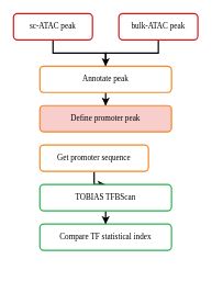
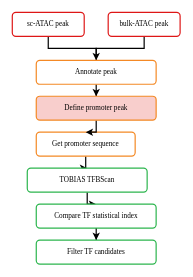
  <mxCell id="0" />
  <mxCell id="1" parent="0" />
  <mxCell id="2" value="" style="edgeStyle=orthogonalEdgeStyle;rounded=0;orthogonalLoop=1;jettySize=auto;html=1;strokeWidth=2;" edge="1" parent="1" source="3" target="13"><mxGeometry relative="1" as="geometry" /></mxCell>
  <mxCell id="3" value="Get promoter sequence" style="whiteSpace=wrap;html=1;rounded=1;shadow=0;labelBackgroundColor=none;strokeWidth=2;fontFamily=Verdana;fontSize=12;align=center;strokeColor=#f48925;" parent="1" vertex="1"><mxGeometry x="60" y="220" width="165" height="40" as="geometry" /></mxCell>
  <mxCell id="4" value="" style="edgeStyle=orthogonalEdgeStyle;rounded=0;orthogonalLoop=1;jettySize=auto;html=1;strokeWidth=2;endArrow=none;" edge="1" parent="1" source="5" target="9"><mxGeometry relative="1" as="geometry" /></mxCell>
  <mxCell id="5" value="sc-ATAC peak" style="whiteSpace=wrap;html=1;rounded=1;shadow=0;labelBackgroundColor=none;strokeWidth=2;fontFamily=Verdana;fontSize=12;align=center;strokeColor=#de1717;" parent="1" vertex="1"><mxGeometry x="20" y="20" width="120" height="40" as="geometry" /></mxCell>
  <mxCell id="6" value="" style="edgeStyle=orthogonalEdgeStyle;rounded=0;orthogonalLoop=1;jettySize=auto;html=1;strokeWidth=2;endSize=6;" edge="1" parent="1" source="7" target="9"><mxGeometry relative="1" as="geometry" /></mxCell>
  <mxCell id="7" value="&lt;span&gt;bulk-ATAC&amp;nbsp;&lt;/span&gt;peak" style="whiteSpace=wrap;html=1;rounded=1;shadow=0;labelBackgroundColor=none;strokeWidth=2;fontFamily=Verdana;fontSize=12;align=center;glass=0;strokeColor=#de1717;" parent="1" vertex="1"><mxGeometry x="180" y="20" width="120" height="40" as="geometry" /></mxCell>
  <mxCell id="8" value="" style="edgeStyle=orthogonalEdgeStyle;rounded=0;orthogonalLoop=1;jettySize=auto;html=1;strokeWidth=2;" edge="1" parent="1" source="9" target="11"><mxGeometry relative="1" as="geometry" /></mxCell>
  <mxCell id="9" value="Annotate peak" style="whiteSpace=wrap;html=1;rounded=1;shadow=0;labelBackgroundColor=none;strokeWidth=2;fontFamily=Verdana;fontSize=12;align=center;glass=0;strokeColor=#f48925;" vertex="1" parent="1"><mxGeometry x="60" y="100" width="200" height="40" as="geometry" /></mxCell>
+ <mxCell id="10" value="" style="edgeStyle=orthogonalEdgeStyle;rounded=0;orthogonalLoop=1;jettySize=auto;html=1;strokeWidth=2;" edge="1" parent="1" source="11" target="3"><mxGeometry relative="1" as="geometry" /></mxCell>
  <mxCell id="11" value="Define promoter peak" style="whiteSpace=wrap;html=1;rounded=1;shadow=0;labelBackgroundColor=none;strokeWidth=2;fontFamily=Verdana;fontSize=12;align=center;glass=0;strokeColor=#f48925;fillColor=#f8cecc;" vertex="1" parent="1"><mxGeometry x="60" y="160" width="200" height="40" as="geometry" /></mxCell>
  <mxCell id="12" value="" style="edgeStyle=orthogonalEdgeStyle;rounded=0;orthogonalLoop=1;jettySize=auto;html=1;strokeWidth=2;" edge="1" parent="1" source="13" target="15"><mxGeometry relative="1" as="geometry" /></mxCell>
- <mxCell id="13" value="TOBIAS TFBScan" style="whiteSpace=wrap;html=1;rounded=1;shadow=0;labelBackgroundColor=none;strokeWidth=2;fontFamily=Verdana;fontSize=12;align=center;strokeColor=#2cb54e;" vertex="1" parent="1"><mxGeometry x="60" y="280" width="200" height="40" as="geometry" /></mxCell>
+ <mxCell id="13" value="TOBIAS TFBScan" style="whiteSpace=wrap;html=1;rounded=1;shadow=0;labelBackgroundColor=none;strokeWidth=2;fontFamily=Verdana;fontSize=12;align=center;strokeColor=#2cb54e;" vertex="1" parent="1"><mxGeometry x="45" y="280" width="200" height="40" as="geometry" /></mxCell>
+ <mxCell id="14" value="" style="edgeStyle=orthogonalEdgeStyle;rounded=0;orthogonalLoop=1;jettySize=auto;html=1;strokeWidth=2;" edge="1" parent="1" source="15" target="16"><mxGeometry relative="1" as="geometry" /></mxCell>
  <mxCell id="15" value="Compare&amp;nbsp;TF statistical index" style="whiteSpace=wrap;html=1;rounded=1;shadow=0;labelBackgroundColor=none;strokeWidth=2;fontFamily=Verdana;fontSize=12;align=center;strokeColor=#2cb54e;" vertex="1" parent="1"><mxGeometry x="60" y="340" width="200" height="40" as="geometry" /></mxCell>
+ <mxCell id="16" value="Filter TF candidates" style="whiteSpace=wrap;html=1;rounded=1;shadow=0;labelBackgroundColor=none;strokeWidth=2;fontFamily=Verdana;fontSize=12;align=center;strokeColor=#2cb54e;" vertex="1" parent="1"><mxGeometry x="60" y="400" width="200" height="40" as="geometry" /></mxCell>
